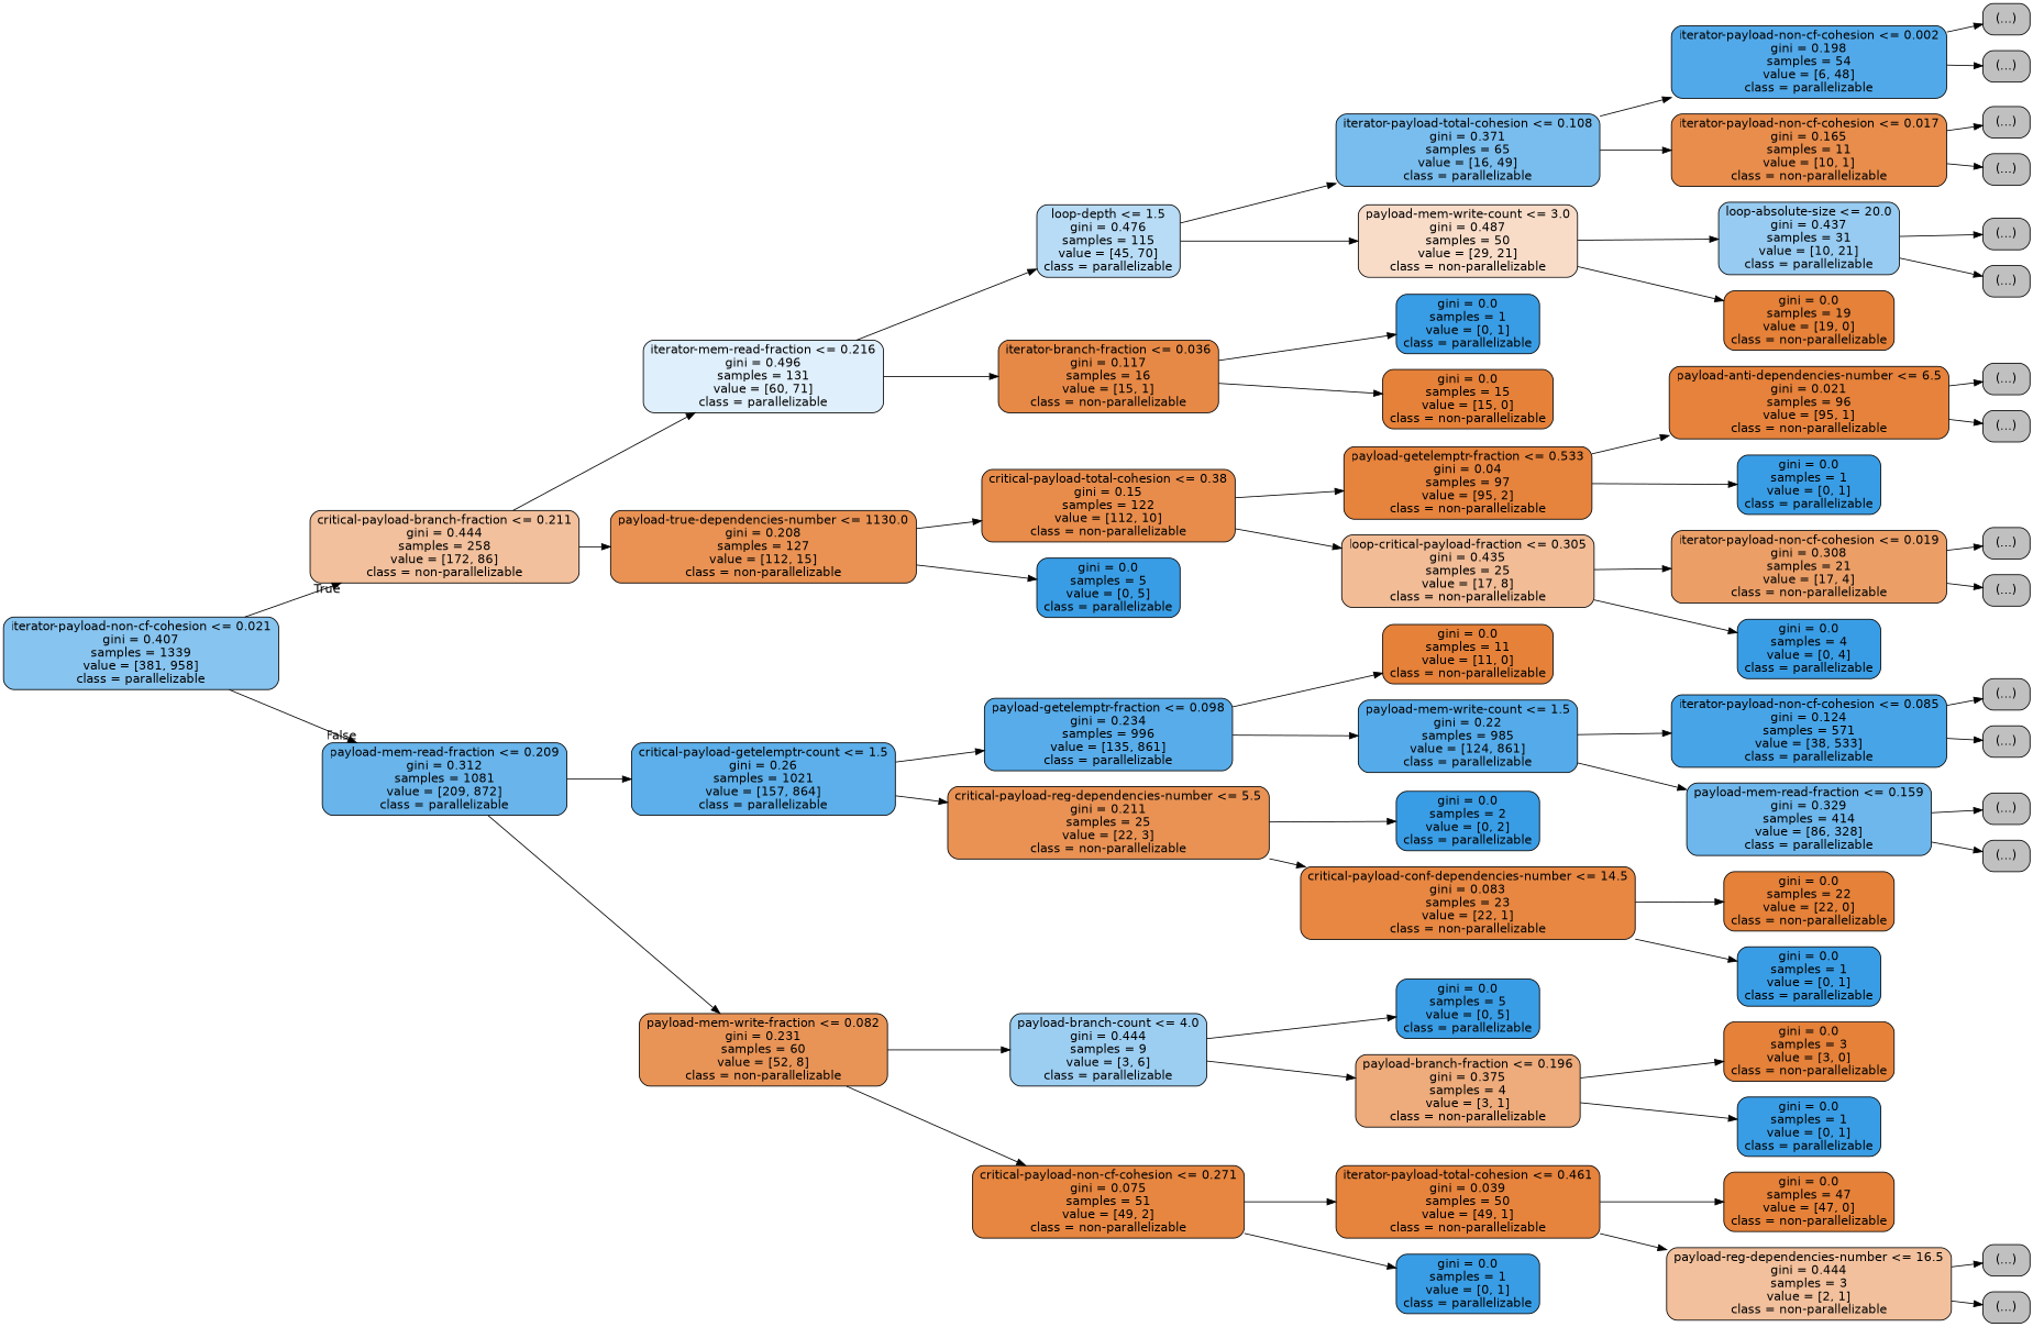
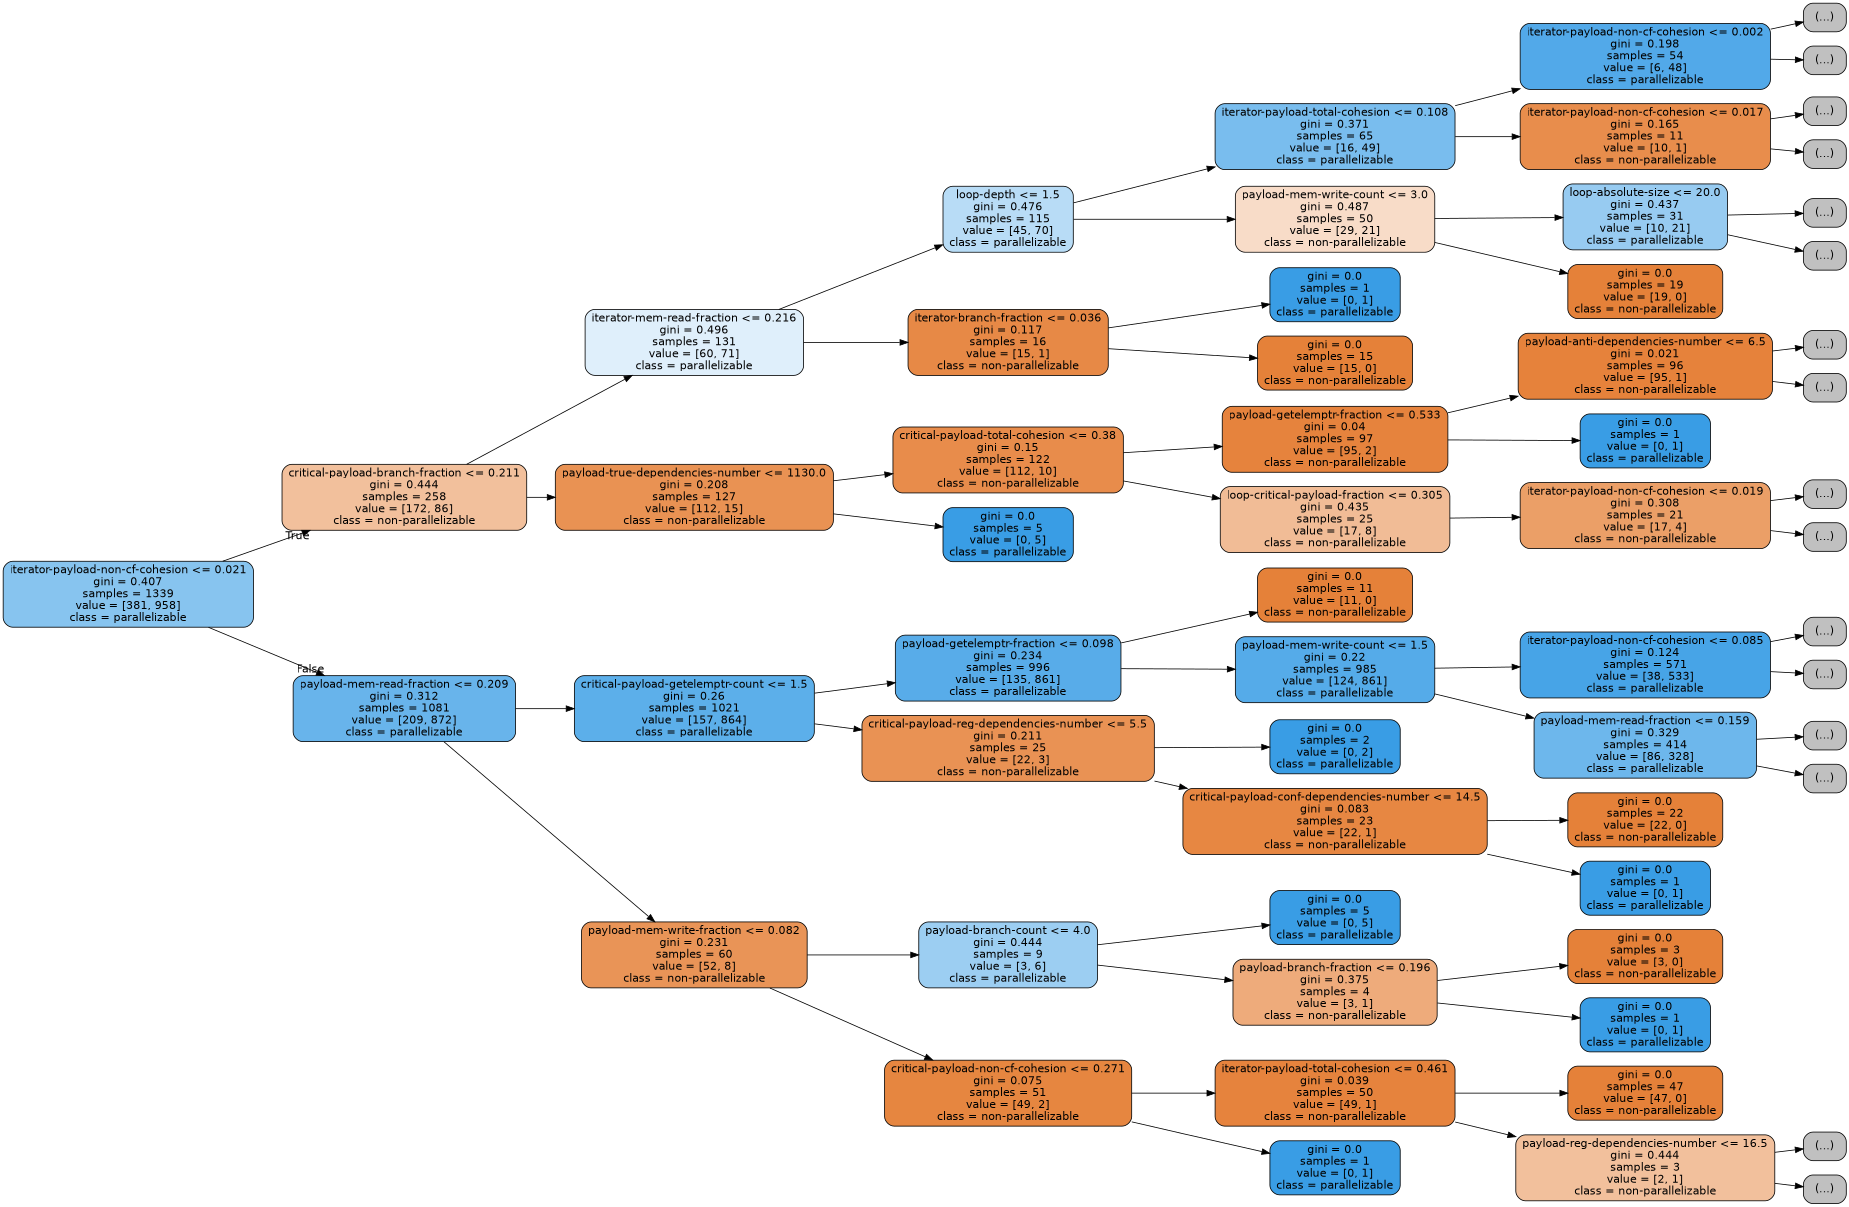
  digraph {
    rankdir=LR
    node [color=black fillcolor="#C0C0C0" fontname=helvetica shape=box style="filled, rounded"]
    edge [fontname=helvetica]
    n1 [fillcolor="#399de59a" label="iterator-payload-non-cf-cohesion <= 0.021\ngini = 0.407\nsamples = 1339\nvalue = [381, 958]\nclass = parallelizable"]
    n2 [fillcolor="#e581397f" label="critical-payload-branch-fraction <= 0.211\ngini = 0.444\nsamples = 258\nvalue = [172, 86]\nclass = non-parallelizable"]
    n3 [fillcolor="#399de5c2" label="payload-mem-read-fraction <= 0.209\ngini = 0.312\nsamples = 1081\nvalue = [209, 872]\nclass = parallelizable"]
    n4 [fillcolor="#399de528" label="iterator-mem-read-fraction <= 0.216\ngini = 0.496\nsamples = 131\nvalue = [60, 71]\nclass = parallelizable"]
    n5 [fillcolor="#e58139dd" label="payload-true-dependencies-number <= 1130.0\ngini = 0.208\nsamples = 127\nvalue = [112, 15]\nclass = non-parallelizable"]
    n6 [fillcolor="#399de55b" label="loop-depth <= 1.5\ngini = 0.476\nsamples = 115\nvalue = [45, 70]\nclass = parallelizable"]
    n7 [fillcolor="#e58139ee" label="iterator-branch-fraction <= 0.036\ngini = 0.117\nsamples = 16\nvalue = [15, 1]\nclass = non-parallelizable"]
    n8 [fillcolor="#399de5ac" label="iterator-payload-total-cohesion <= 0.108\ngini = 0.371\nsamples = 65\nvalue = [16, 49]\nclass = parallelizable"]
    n9 [fillcolor="#e5813946" label="payload-mem-write-count <= 3.0\ngini = 0.487\nsamples = 50\nvalue = [29, 21]\nclass = non-parallelizable"]
    n10 [fillcolor="#399de5df" label="iterator-payload-non-cf-cohesion <= 0.002\ngini = 0.198\nsamples = 54\nvalue = [6, 48]\nclass = parallelizable"]
    n11 [fillcolor="#e58139e6" label="iterator-payload-non-cf-cohesion <= 0.017\ngini = 0.165\nsamples = 11\nvalue = [10, 1]\nclass = non-parallelizable"]
    n12 [label="(...)"]
    n13 [label="(...)"]
    n14 [label="(...)"]
    n15 [label="(...)"]
    n16 [fillcolor="#399de586" label="loop-absolute-size <= 20.0\ngini = 0.437\nsamples = 31\nvalue = [10, 21]\nclass = parallelizable"]
    n17 [fillcolor="#e58139ff" label="gini = 0.0\nsamples = 19\nvalue = [19, 0]\nclass = non-parallelizable"]
    n18 [label="(...)"]
    n19 [label="(...)"]
    n20 [fillcolor="#399de5ff" label="gini = 0.0\nsamples = 1\nvalue = [0, 1]\nclass = parallelizable"]
    n21 [fillcolor="#e58139ff" label="gini = 0.0\nsamples = 15\nvalue = [15, 0]\nclass = non-parallelizable"]
    n22 [fillcolor="#e58139e8" label="critical-payload-total-cohesion <= 0.38\ngini = 0.15\nsamples = 122\nvalue = [112, 10]\nclass = non-parallelizable"]
    n23 [fillcolor="#399de5ff" label="gini = 0.0\nsamples = 5\nvalue = [0, 5]\nclass = parallelizable"]
    n24 [fillcolor="#e58139fa" label="payload-getelemptr-fraction <= 0.533\ngini = 0.04\nsamples = 97\nvalue = [95, 2]\nclass = non-parallelizable"]
    n25 [fillcolor="#e5813987" label="loop-critical-payload-fraction <= 0.305\ngini = 0.435\nsamples = 25\nvalue = [17, 8]\nclass = non-parallelizable"]
    n26 [fillcolor="#e58139fc" label="payload-anti-dependencies-number <= 6.5\ngini = 0.021\nsamples = 96\nvalue = [95, 1]\nclass = non-parallelizable"]
    n27 [fillcolor="#399de5ff" label="gini = 0.0\nsamples = 1\nvalue = [0, 1]\nclass = parallelizable"]
    n28 [label="(...)"]
    n29 [label="(...)"]
    n30 [fillcolor="#e58139c3" label="iterator-payload-non-cf-cohesion <= 0.019\ngini = 0.308\nsamples = 21\nvalue = [17, 4]\nclass = non-parallelizable"]
-   n31 [fillcolor="#399de5ff" label="gini = 0.0\nsamples = 4\nvalue = [0, 4]\nclass = parallelizable"]
    n32 [label="(...)"]
    n33 [label="(...)"]
    n34 [fillcolor="#399de5d1" label="critical-payload-getelemptr-count <= 1.5\ngini = 0.26\nsamples = 1021\nvalue = [157, 864]\nclass = parallelizable"]
    n35 [fillcolor="#e58139d8" label="payload-mem-write-fraction <= 0.082\ngini = 0.231\nsamples = 60\nvalue = [52, 8]\nclass = non-parallelizable"]
    n36 [fillcolor="#399de5d7" label="payload-getelemptr-fraction <= 0.098\ngini = 0.234\nsamples = 996\nvalue = [135, 861]\nclass = parallelizable"]
    n37 [fillcolor="#e58139dc" label="critical-payload-reg-dependencies-number <= 5.5\ngini = 0.211\nsamples = 25\nvalue = [22, 3]\nclass = non-parallelizable"]
    n38 [fillcolor="#e58139ff" label="gini = 0.0\nsamples = 11\nvalue = [11, 0]\nclass = non-parallelizable"]
    n39 [fillcolor="#399de5da" label="payload-mem-write-count <= 1.5\ngini = 0.22\nsamples = 985\nvalue = [124, 861]\nclass = parallelizable"]
    n40 [fillcolor="#399de5ed" label="iterator-payload-non-cf-cohesion <= 0.085\ngini = 0.124\nsamples = 571\nvalue = [38, 533]\nclass = parallelizable"]
    n41 [fillcolor="#399de5bc" label="payload-mem-read-fraction <= 0.159\ngini = 0.329\nsamples = 414\nvalue = [86, 328]\nclass = parallelizable"]
    n42 [label="(...)"]
    n43 [label="(...)"]
    n44 [label="(...)"]
    n45 [label="(...)"]
    n46 [fillcolor="#399de5ff" label="gini = 0.0\nsamples = 2\nvalue = [0, 2]\nclass = parallelizable"]
    n47 [fillcolor="#e58139f3" label="critical-payload-conf-dependencies-number <= 14.5\ngini = 0.083\nsamples = 23\nvalue = [22, 1]\nclass = non-parallelizable"]
    n48 [fillcolor="#e58139ff" label="gini = 0.0\nsamples = 22\nvalue = [22, 0]\nclass = non-parallelizable"]
    n49 [fillcolor="#399de5ff" label="gini = 0.0\nsamples = 1\nvalue = [0, 1]\nclass = parallelizable"]
    n50 [fillcolor="#399de57f" label="payload-branch-count <= 4.0\ngini = 0.444\nsamples = 9\nvalue = [3, 6]\nclass = parallelizable"]
    n51 [fillcolor="#e58139f5" label="critical-payload-non-cf-cohesion <= 0.271\ngini = 0.075\nsamples = 51\nvalue = [49, 2]\nclass = non-parallelizable"]
    n52 [fillcolor="#399de5ff" label="gini = 0.0\nsamples = 5\nvalue = [0, 5]\nclass = parallelizable"]
    n53 [fillcolor="#e58139aa" label="payload-branch-fraction <= 0.196\ngini = 0.375\nsamples = 4\nvalue = [3, 1]\nclass = non-parallelizable"]
    n54 [fillcolor="#e58139ff" label="gini = 0.0\nsamples = 3\nvalue = [3, 0]\nclass = non-parallelizable"]
    n55 [fillcolor="#399de5ff" label="gini = 0.0\nsamples = 1\nvalue = [0, 1]\nclass = parallelizable"]
    n56 [fillcolor="#e58139fa" label="iterator-payload-total-cohesion <= 0.461\ngini = 0.039\nsamples = 50\nvalue = [49, 1]\nclass = non-parallelizable"]
    n57 [fillcolor="#399de5ff" label="gini = 0.0\nsamples = 1\nvalue = [0, 1]\nclass = parallelizable"]
    n58 [fillcolor="#e58139ff" label="gini = 0.0\nsamples = 47\nvalue = [47, 0]\nclass = non-parallelizable"]
    n59 [fillcolor="#e581397f" label="payload-reg-dependencies-number <= 16.5\ngini = 0.444\nsamples = 3\nvalue = [2, 1]\nclass = non-parallelizable"]
    n60 [label="(...)"]
    n61 [label="(...)"]
    n1 -> n2 [headlabel=True labelangle=45 labeldistance=2.5]
    n1 -> n3 [headlabel=False labelangle=-45 labeldistance=2.5]
    n2 -> n4
    n2 -> n5
    n3 -> n34
    n3 -> n35
    n4 -> n6
    n4 -> n7
    n5 -> n22
    n5 -> n23
    n6 -> n8
    n6 -> n9
    n7 -> n20
    n7 -> n21
    n8 -> n10
    n8 -> n11
    n9 -> n16
    n9 -> n17
    n10 -> n12
    n10 -> n13
    n11 -> n14
    n11 -> n15
    n16 -> n18
    n16 -> n19
    n22 -> n24
    n22 -> n25
    n24 -> n26
    n24 -> n27
    n25 -> n30
-   n25 -> n31
    n26 -> n28
    n26 -> n29
    n30 -> n32
    n30 -> n33
    n34 -> n36
    n34 -> n37
    n35 -> n50
    n35 -> n51
    n36 -> n38
    n36 -> n39
    n37 -> n46
    n37 -> n47
    n39 -> n40
    n39 -> n41
    n40 -> n42
    n40 -> n43
    n41 -> n44
    n41 -> n45
    n47 -> n48
    n47 -> n49
    n50 -> n52
    n50 -> n53
    n51 -> n56
    n51 -> n57
    n53 -> n54
    n53 -> n55
    n56 -> n58
    n56 -> n59
    n59 -> n60
    n59 -> n61
  }
